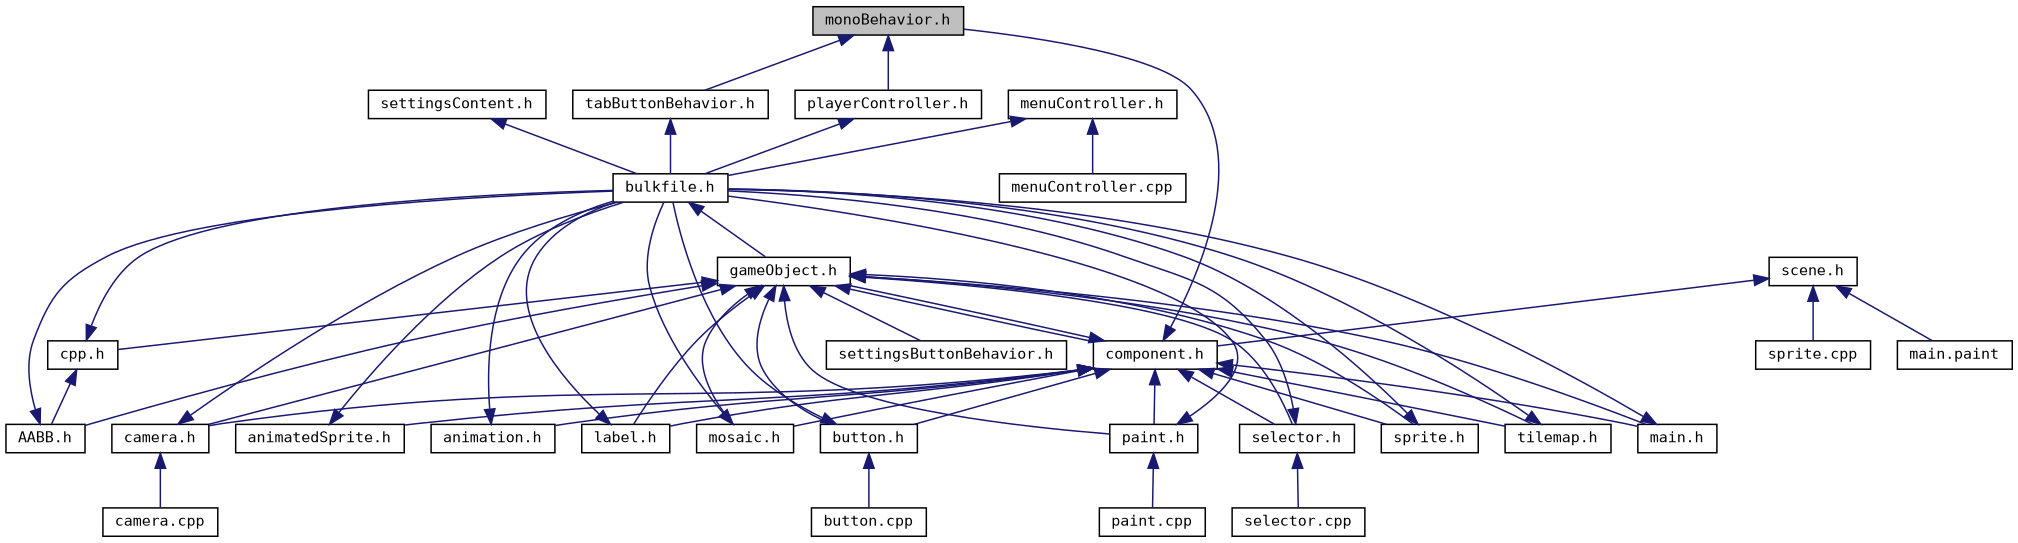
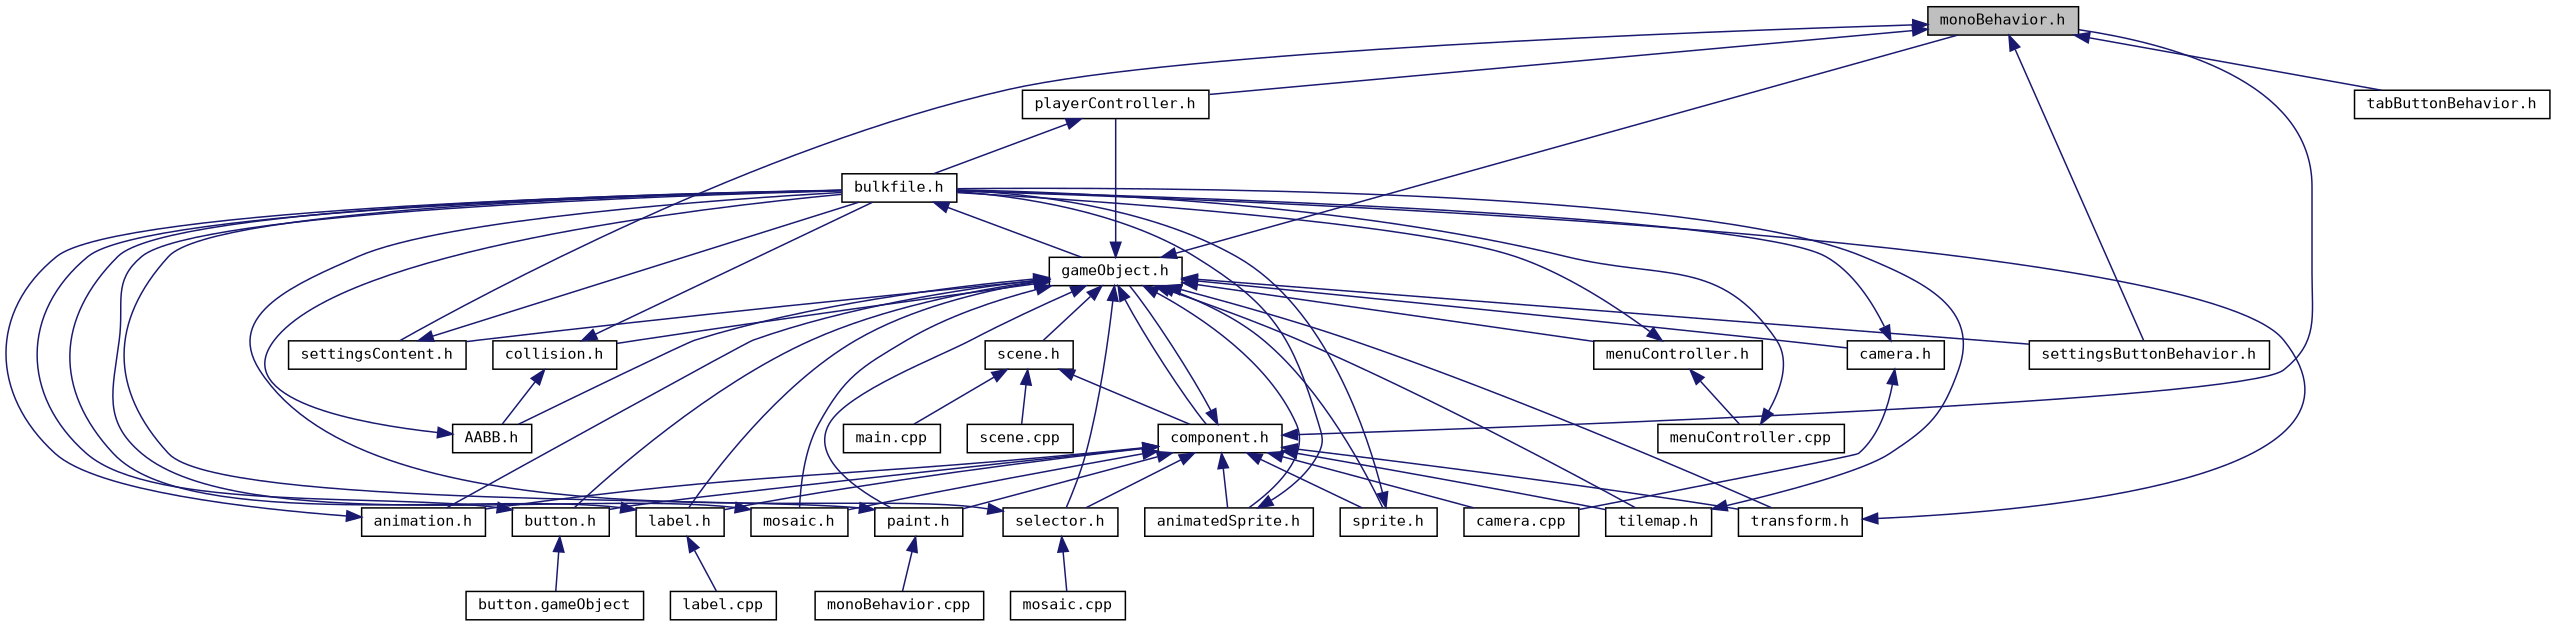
  digraph {
    fontname="DejaVu Sans Mono"
    node [color=black fillcolor=white fontname="DejaVu Sans Mono" fontsize=10 shape=record style=filled]
    edge [color=midnightblue dir=back fontname="DejaVu Sans Mono" fontsize=10 labelfontname=Helvetica labelfontsize=10 style=solid]
    n1 [fillcolor=grey75 fontcolor=black height=0.2 label="monoBehavior.h" width=0.4]
    n2 [height=0.2 label="playerController.h" width=0.4]
    n3 [height=0.2 label="settingsButtonBehavior.h" width=0.4]
    n4 [height=0.2 label="settingsContent.h" width=0.4]
    n5 [height=0.2 label="tabButtonBehavior.h" width=0.4]
    n6 [height=0.2 label="menuController.h" width=0.4]
    n7 [height=0.2 label="bulkfile.h" width=0.4]
    n8 [height=0.2 label="menuController.cpp" width=0.4]
    n9 [height=0.2 label="gameObject.h" width=0.4]
    n10 [height=0.2 label="AABB.h" width=0.4]
    n11 [height=0.2 label="animatedSprite.h" width=0.4]
    n12 [height=0.2 label="animation.h" width=0.4]
    n13 [height=0.2 label="button.h" width=0.4]
    n14 [height=0.2 label="camera.h" width=0.4]
-   n15 [height=0.2 label="cpp.h" width=0.4]
+   n15 [height=0.2 label="collision.h" width=0.4]
    n16 [height=0.2 label="component.h" width=0.4]
    n17 [height=0.2 label="label.h" width=0.4]
    n18 [height=0.2 label="mosaic.h" width=0.4]
    n19 [height=0.2 label="paint.h" width=0.4]
    n20 [height=0.2 label="selector.h" width=0.4]
    n21 [height=0.2 label="sprite.h" width=0.4]
    n22 [height=0.2 label="tilemap.h" width=0.4]
-   n23 [height=0.2 label="main.h" width=0.4]
+   n23 [height=0.2 label="transform.h" width=0.4]
    n24 [height=0.2 label="scene.h" width=0.4]
-   n25 [height=0.2 label="button.cpp" width=0.4]
+   n25 [height=0.2 label="button.gameObject" width=0.4]
    n26 [height=0.2 label="camera.cpp" width=0.4]
-   n28 [height=0.2 label="paint.cpp" width=0.4]
-   n29 [height=0.2 label="selector.cpp" width=0.4]
-   n30 [height=0.2 label="main.paint" width=0.4]
-   n31 [height=0.2 label="sprite.cpp" width=0.4]
+   n27 [height=0.2 label="label.cpp" width=0.4]
+   n28 [height=0.2 label="monoBehavior.cpp" width=0.4]
+   n29 [height=0.2 label="mosaic.cpp" width=0.4]
+   n30 [height=0.2 label="main.cpp" width=0.4]
+   n31 [height=0.2 label="scene.cpp" width=0.4]
    n1 -> n2
+   n1 -> n3
+   n1 -> n4
    n1 -> n5
    n2 -> n7
    n4 -> n7
-   n5 -> n7
+   n8 -> n7
    n6 -> n7
    n6 -> n8
    n7 -> n9
+   n9 -> n1
+   n9 -> n2
    n9 -> n3
+   n9 -> n4
+   n9 -> n6
    n9 -> n10
+   n9 -> n11
+   n9 -> n12
    n9 -> n13
    n9 -> n14
    n9 -> n15
    n9 -> n16
    n9 -> n17
    n9 -> n18
    n9 -> n19
    n9 -> n20
    n9 -> n21
    n9 -> n22
    n9 -> n23
+   n9 -> n24
    n10 -> n7
    n11 -> n7
    n12 -> n7
    n13 -> n7
    n13 -> n25
    n14 -> n7
    n14 -> n26
    n15 -> n7
    n15 -> n10
    n16 -> n1
    n16 -> n9
    n16 -> n11
    n16 -> n12
    n16 -> n13
-   n16 -> n14
+   n16 -> n26
    n16 -> n17
    n16 -> n18
    n16 -> n19
    n16 -> n20
    n16 -> n21
    n16 -> n22
    n16 -> n23
    n17 -> n7
+   n17 -> n27
    n18 -> n7
    n19 -> n7
    n19 -> n28
    n20 -> n7
    n20 -> n29
    n21 -> n7
    n22 -> n7
    n23 -> n7
    n24 -> n16
    n24 -> n30
    n24 -> n31
  }
